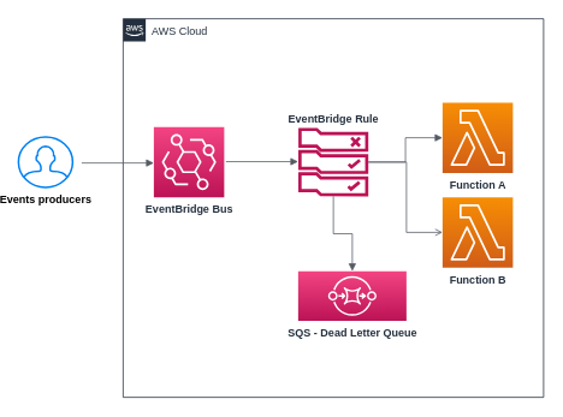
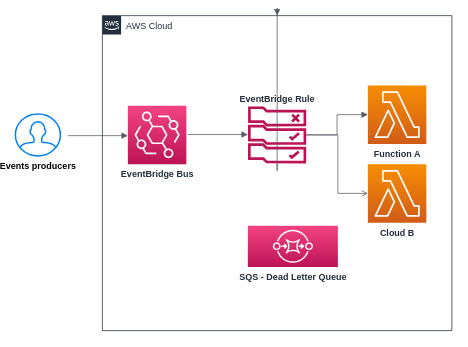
  <mxCell id="0" />
  <mxCell id="1" parent="0" />
  <mxCell id="2" value="&lt;b&gt;EventBridge Bus&lt;/b&gt;" style="outlineConnect=0;fontColor=#232F3E;gradientColor=#F34482;gradientDirection=north;fillColor=#BC1356;strokeColor=#ffffff;dashed=0;verticalLabelPosition=bottom;verticalAlign=top;align=center;html=1;fontSize=12;fontStyle=0;aspect=fixed;shape=mxgraph.aws4.resourceIcon;resIcon=mxgraph.aws4.eventbridge;" vertex="1" parent="1"><mxGeometry x="170" y="140" width="78" height="78" as="geometry" /></mxCell>
  <mxCell id="3" value="&lt;b&gt;EventBridge Rule&lt;/b&gt;" style="outlineConnect=0;fontColor=#232F3E;gradientColor=none;fillColor=#BC1356;strokeColor=none;dashed=0;verticalLabelPosition=top;verticalAlign=bottom;align=center;html=1;fontSize=12;fontStyle=0;aspect=fixed;pointerEvents=1;shape=mxgraph.aws4.rule_2;labelPosition=center;" vertex="1" parent="1"><mxGeometry x="330" y="141" width="78" height="76" as="geometry" /></mxCell>
  <mxCell id="4" value="&lt;b&gt;Function A&lt;/b&gt;" style="outlineConnect=0;fontColor=#232F3E;gradientColor=#F78E04;gradientDirection=north;fillColor=#D05C17;strokeColor=#ffffff;dashed=0;verticalLabelPosition=bottom;verticalAlign=top;align=center;html=1;fontSize=12;fontStyle=0;aspect=fixed;shape=mxgraph.aws4.resourceIcon;resIcon=mxgraph.aws4.lambda;" vertex="1" parent="1"><mxGeometry x="490" y="113" width="78" height="78" as="geometry" /></mxCell>
  <mxCell id="5" value="&lt;b&gt;SQS - Dead Letter Queue&lt;/b&gt;" style="outlineConnect=0;fontColor=#232F3E;gradientColor=#F34482;gradientDirection=north;fillColor=#BC1356;strokeColor=#ffffff;dashed=0;verticalLabelPosition=bottom;verticalAlign=top;align=center;html=1;fontSize=12;fontStyle=0;aspect=fixed;shape=mxgraph.aws4.resourceIcon;resIcon=mxgraph.aws4.sqs;" vertex="1" parent="1"><mxGeometry x="330" y="300" width="120" height="55" as="geometry" /></mxCell>
- <mxCell id="6" value="&lt;b&gt;Function B&lt;/b&gt;" style="outlineConnect=0;fontColor=#232F3E;gradientColor=#F78E04;gradientDirection=north;fillColor=#D05C17;strokeColor=#ffffff;dashed=0;verticalLabelPosition=bottom;verticalAlign=top;align=center;html=1;fontSize=12;fontStyle=0;aspect=fixed;shape=mxgraph.aws4.resourceIcon;resIcon=mxgraph.aws4.lambda;" vertex="1" parent="1"><mxGeometry x="490" y="218" width="78" height="78" as="geometry" /></mxCell>
+ <mxCell id="6" value="&lt;b&gt;Cloud B&lt;/b&gt;" style="outlineConnect=0;fontColor=#232F3E;gradientColor=#F78E04;gradientDirection=north;fillColor=#D05C17;strokeColor=#ffffff;dashed=0;verticalLabelPosition=bottom;verticalAlign=top;align=center;html=1;fontSize=12;fontStyle=0;aspect=fixed;shape=mxgraph.aws4.resourceIcon;resIcon=mxgraph.aws4.lambda;" vertex="1" parent="1"><mxGeometry x="490" y="218" width="78" height="78" as="geometry" /></mxCell>
  <mxCell id="7" value="AWS Cloud" style="points=[[0,0],[0.25,0],[0.5,0],[0.75,0],[1,0],[1,0.25],[1,0.5],[1,0.75],[1,1],[0.75,1],[0.5,1],[0.25,1],[0,1],[0,0.75],[0,0.5],[0,0.25]];outlineConnect=0;gradientColor=none;html=1;whiteSpace=wrap;fontSize=12;fontStyle=0;shape=mxgraph.aws4.group;grIcon=mxgraph.aws4.group_aws_cloud_alt;strokeColor=#232F3E;fillColor=none;verticalAlign=top;align=left;spacingLeft=30;fontColor=#232F3E;dashed=0;" vertex="1" parent="1"><mxGeometry x="136" y="20" width="466" height="420" as="geometry" /></mxCell>
  <mxCell id="8" value="&lt;b&gt;Events producers&lt;/b&gt;" style="html=1;verticalLabelPosition=bottom;align=center;labelBackgroundColor=#ffffff;verticalAlign=top;strokeWidth=2;strokeColor=#0080F0;shadow=0;dashed=0;shape=mxgraph.ios7.icons.user;" vertex="1" parent="1"><mxGeometry x="20" y="151" width="60" height="56" as="geometry" /></mxCell>
  <mxCell id="9" value="" style="edgeStyle=orthogonalEdgeStyle;html=1;endArrow=block;elbow=vertical;startArrow=none;endFill=1;strokeColor=#545B64;rounded=0;" edge="1" parent="1"><mxGeometry width="100" relative="1" as="geometry"><mxPoint x="90" y="180" as="sourcePoint" /><mxPoint x="170" y="180" as="targetPoint" /></mxGeometry></mxCell>
  <mxCell id="10" value="" style="edgeStyle=orthogonalEdgeStyle;html=1;endArrow=block;elbow=vertical;startArrow=none;endFill=1;strokeColor=#545B64;rounded=0;" edge="1" parent="1"><mxGeometry width="100" relative="1" as="geometry"><mxPoint x="250" y="178.5" as="sourcePoint" /><mxPoint x="330" y="178.5" as="targetPoint" /></mxGeometry></mxCell>
  <mxCell id="11" value="" style="edgeStyle=orthogonalEdgeStyle;html=1;endArrow=block;elbow=vertical;startArrow=none;endFill=1;strokeColor=#545B64;rounded=0;" edge="1" parent="1" source="3" target="4"><mxGeometry width="100" relative="1" as="geometry"><mxPoint x="260" y="188.5" as="sourcePoint" /><mxPoint x="340" y="188.5" as="targetPoint" /></mxGeometry></mxCell>
  <mxCell id="12" value="" style="edgeStyle=orthogonalEdgeStyle;html=1;endArrow=open;elbow=vertical;startArrow=none;endFill=1;strokeColor=#545B64;rounded=0;" edge="1" parent="1" source="3" target="6"><mxGeometry width="100" relative="1" as="geometry"><mxPoint x="417.877" y="189" as="sourcePoint" /><mxPoint x="500" y="112" as="targetPoint" /><Array as="points"><mxPoint x="450" y="179" /><mxPoint x="450" y="257" /></Array></mxGeometry></mxCell>
- <mxCell id="13" value="" style="edgeStyle=orthogonalEdgeStyle;html=1;endArrow=block;elbow=vertical;startArrow=none;endFill=1;strokeColor=#545B64;rounded=0;" edge="1" parent="1" source="3" target="5"><mxGeometry width="100" relative="1" as="geometry"><mxPoint x="260" y="188.5" as="sourcePoint" /><mxPoint x="340" y="188.5" as="targetPoint" /></mxGeometry></mxCell>
+ <mxCell id="13" value="" style="edgeStyle=orthogonalEdgeStyle;html=1;endArrow=block;elbow=vertical;startArrow=none;endFill=1;strokeColor=#545B64;rounded=0;" edge="1" parent="1" source="3" target="7"><mxGeometry width="100" relative="1" as="geometry"><mxPoint x="260" y="188.5" as="sourcePoint" /><mxPoint x="340" y="188.5" as="targetPoint" /></mxGeometry></mxCell>
